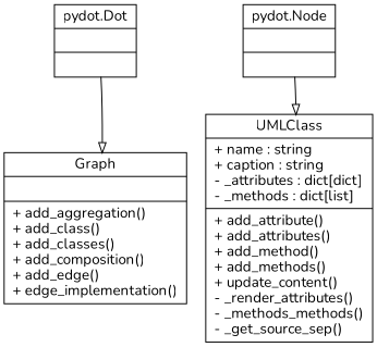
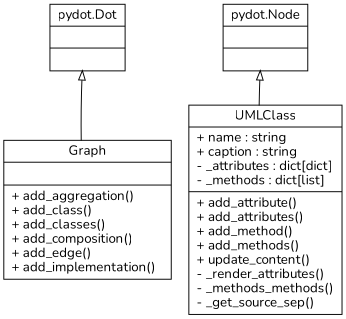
  digraph {
    fontname=Nunito
    node [fontname=Nunito shape=record]
    edge [arrowtail=onormal dir=back fontname=Nunito]
    n1 [label="{pydot.Dot||}"]
-   n2 [label="{Graph||+ add_aggregation()\l+ add_class()\l+ add_classes()\l+ add_composition()\l+ add_edge()\l+ edge_implementation()\l}"]
+   n2 [label="{Graph||+ add_aggregation()\l+ add_class()\l+ add_classes()\l+ add_composition()\l+ add_edge()\l+ add_implementation()\l}"]
    n3 [label="{pydot.Node||}"]
    n4 [label="{UMLClass|+ name : string\l+ caption : string\l- _attributes : dict[dict]\l- _methods : dict[list]\l|+ add_attribute()\l+ add_attributes()\l+ add_method()\l+ add_methods()\l+ update_content()\l- _render_attributes()\l- _methods_methods()\l- _get_source_sep()\l}"]
-   n2 -> n1
-   n4 -> n3
+   n1 -> n2
+   n3 -> n4
  }
